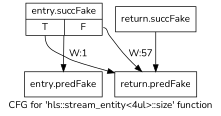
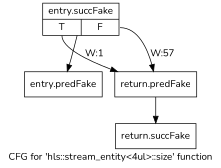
  digraph {
    fontname=Nunito
    label="CFG for 'hls::stream_entity\<4ul\>::size' function"
    node [fontname=Nunito shape=record filename="/tools/Xilinx/Vitis_HLS/2022.1/include/hls_stream_thread_unsafe.h" linenumber=192]
    edge [execusionnum=56 filename="/tools/Xilinx/Vitis_HLS/2022.1/include/hls_stream_thread_unsafe.h" fontname=Nunito]
    n1 [label="{entry.predFake}" filename="" linenumber=""]
    n2 [label="{entry.succFake|{<s0>T|<s1>F}}" linenumber=185]
    n3 [label="{return.predFake}"]
    n4 [label="{return.succFake}"]
    n2 -> n1
    n2 -> n3 [execusionnum=0 label="W:1" tailport=s0]
    n2 -> n3 [label="W:57" tailport=s1]
-   n4 -> n3
+   n3 -> n4
  }
